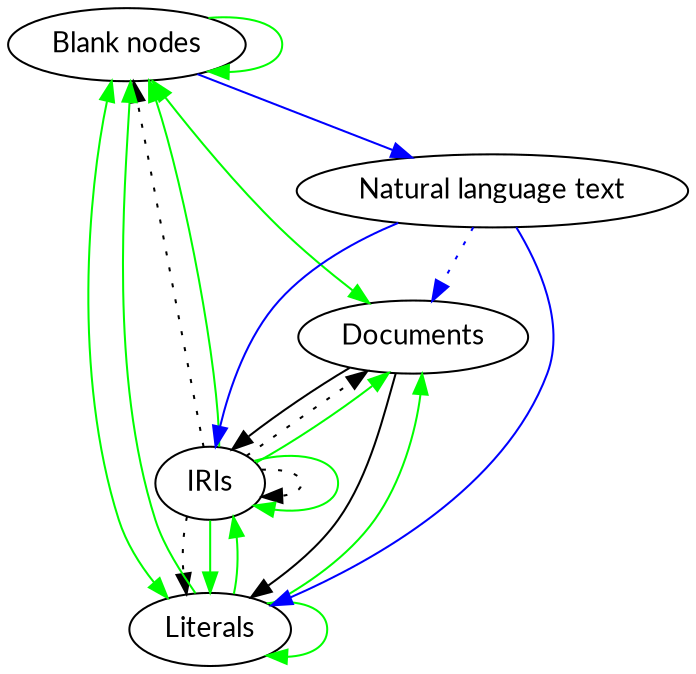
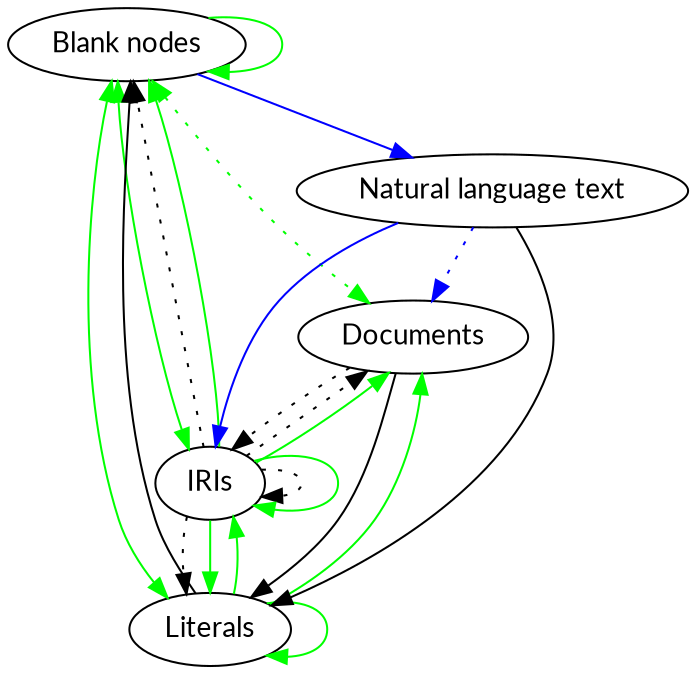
  digraph {
    fontname=Lato
    node [fontname=Lato]
    edge [color=green fontname=Lato style=solid]
    n1 [label="Blank nodes"]
    n2 [label=Documents]
    n3 [label=IRIs]
    n4 [label=Literals]
    n5 [label="Natural language text"]
    n1 -> n1
-   n1 -> n2 [dir=both]
+   n1 -> n2 [dir=both style=dotted]
+   n1 -> n3 [dir=both]
    n1 -> n4 [dir=both]
    n1 -> n5 [color=blue]
-   n2 -> n3 [color=""]
+   n2 -> n3 [style=dotted color=""]
    n2 -> n4 [color=""]
    n3 -> n1 [style=dotted color=""]
    n3 -> n1
    n3 -> n2 [style=dotted color=""]
    n3 -> n2
    n3 -> n3 [style=dotted color=""]
    n3 -> n3
    n3 -> n4 [style=dotted color=""]
    n3 -> n4
-   n4 -> n1
+   n4 -> n1 [color=black]
    n4 -> n2
    n4 -> n3
    n4 -> n4
    n5 -> n2 [color=blue style=dotted]
    n5 -> n3 [color=blue]
-   n5 -> n4 [color=blue]
+   n5 -> n4 [color=black]
  }
